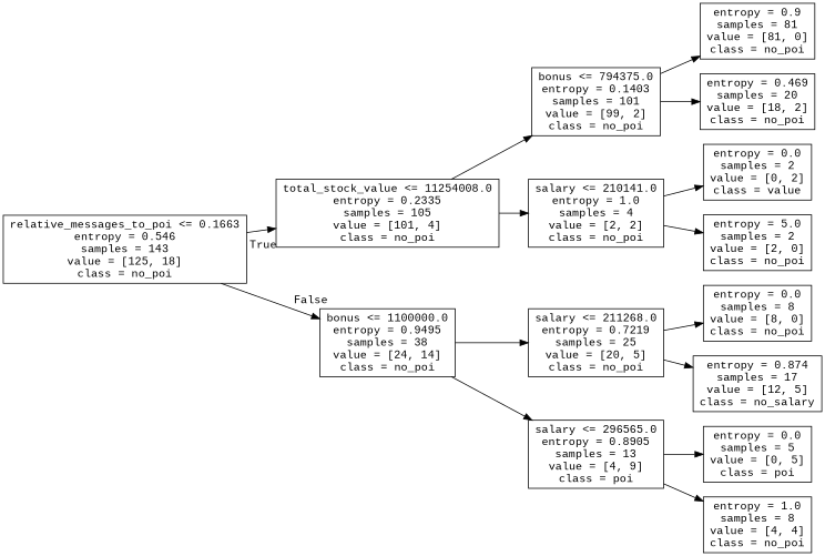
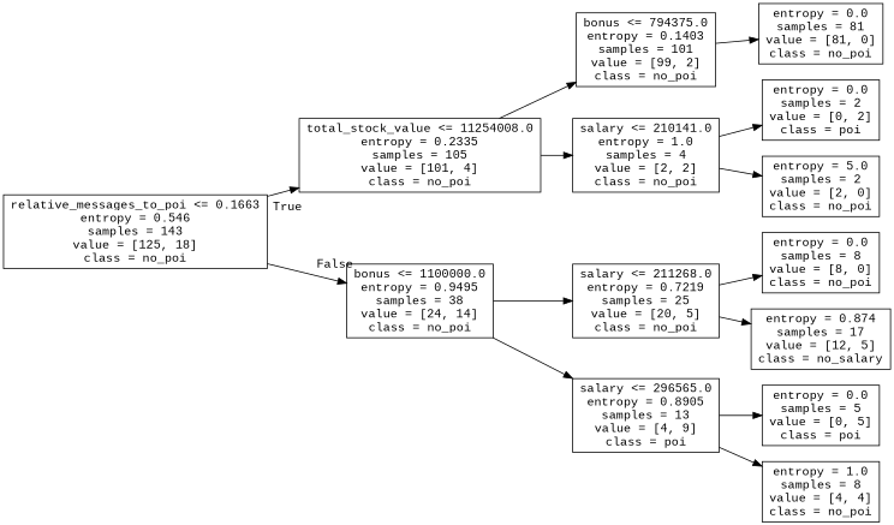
  digraph {
    fontname="Liberation Mono"
    rankdir=LR
    node [fontname="Liberation Mono" shape=box]
    edge [fontname="Liberation Mono"]
    n1 [label="relative_messages_to_poi <= 0.1663\nentropy = 0.546\nsamples = 143\nvalue = [125, 18]\nclass = no_poi"]
    n2 [label="total_stock_value <= 11254008.0\nentropy = 0.2335\nsamples = 105\nvalue = [101, 4]\nclass = no_poi"]
    n3 [label="bonus <= 1100000.0\nentropy = 0.9495\nsamples = 38\nvalue = [24, 14]\nclass = no_poi"]
    n4 [label="bonus <= 794375.0\nentropy = 0.1403\nsamples = 101\nvalue = [99, 2]\nclass = no_poi"]
    n5 [label="salary <= 210141.0\nentropy = 1.0\nsamples = 4\nvalue = [2, 2]\nclass = no_poi"]
    n6 [label="salary <= 211268.0\nentropy = 0.7219\nsamples = 25\nvalue = [20, 5]\nclass = no_poi"]
    n7 [label="salary <= 296565.0\nentropy = 0.8905\nsamples = 13\nvalue = [4, 9]\nclass = poi"]
-   n8 [label="entropy = 0.9\nsamples = 81\nvalue = [81, 0]\nclass = no_poi"]
-   n9 [label="entropy = 0.469\nsamples = 20\nvalue = [18, 2]\nclass = no_poi"]
-   n10 [label="entropy = 0.0\nsamples = 2\nvalue = [0, 2]\nclass = value"]
+   n8 [label="entropy = 0.0\nsamples = 81\nvalue = [81, 0]\nclass = no_poi"]
+   n10 [label="entropy = 0.0\nsamples = 2\nvalue = [0, 2]\nclass = poi"]
    n11 [label="entropy = 5.0\nsamples = 2\nvalue = [2, 0]\nclass = no_poi"]
    n12 [label="entropy = 0.0\nsamples = 8\nvalue = [8, 0]\nclass = no_poi"]
    n13 [label="entropy = 0.874\nsamples = 17\nvalue = [12, 5]\nclass = no_salary"]
    n14 [label="entropy = 0.0\nsamples = 5\nvalue = [0, 5]\nclass = poi"]
    n15 [label="entropy = 1.0\nsamples = 8\nvalue = [4, 4]\nclass = no_poi"]
    n1 -> n2 [headlabel=True labelangle=45 labeldistance=2.5]
    n1 -> n3 [headlabel=False labelangle=-45 labeldistance=2.5]
    n2 -> n4
    n2 -> n5
    n3 -> n6
    n3 -> n7
    n4 -> n8
-   n4 -> n9
    n5 -> n10
    n5 -> n11
    n6 -> n12
    n6 -> n13
    n7 -> n14
    n7 -> n15
  }
